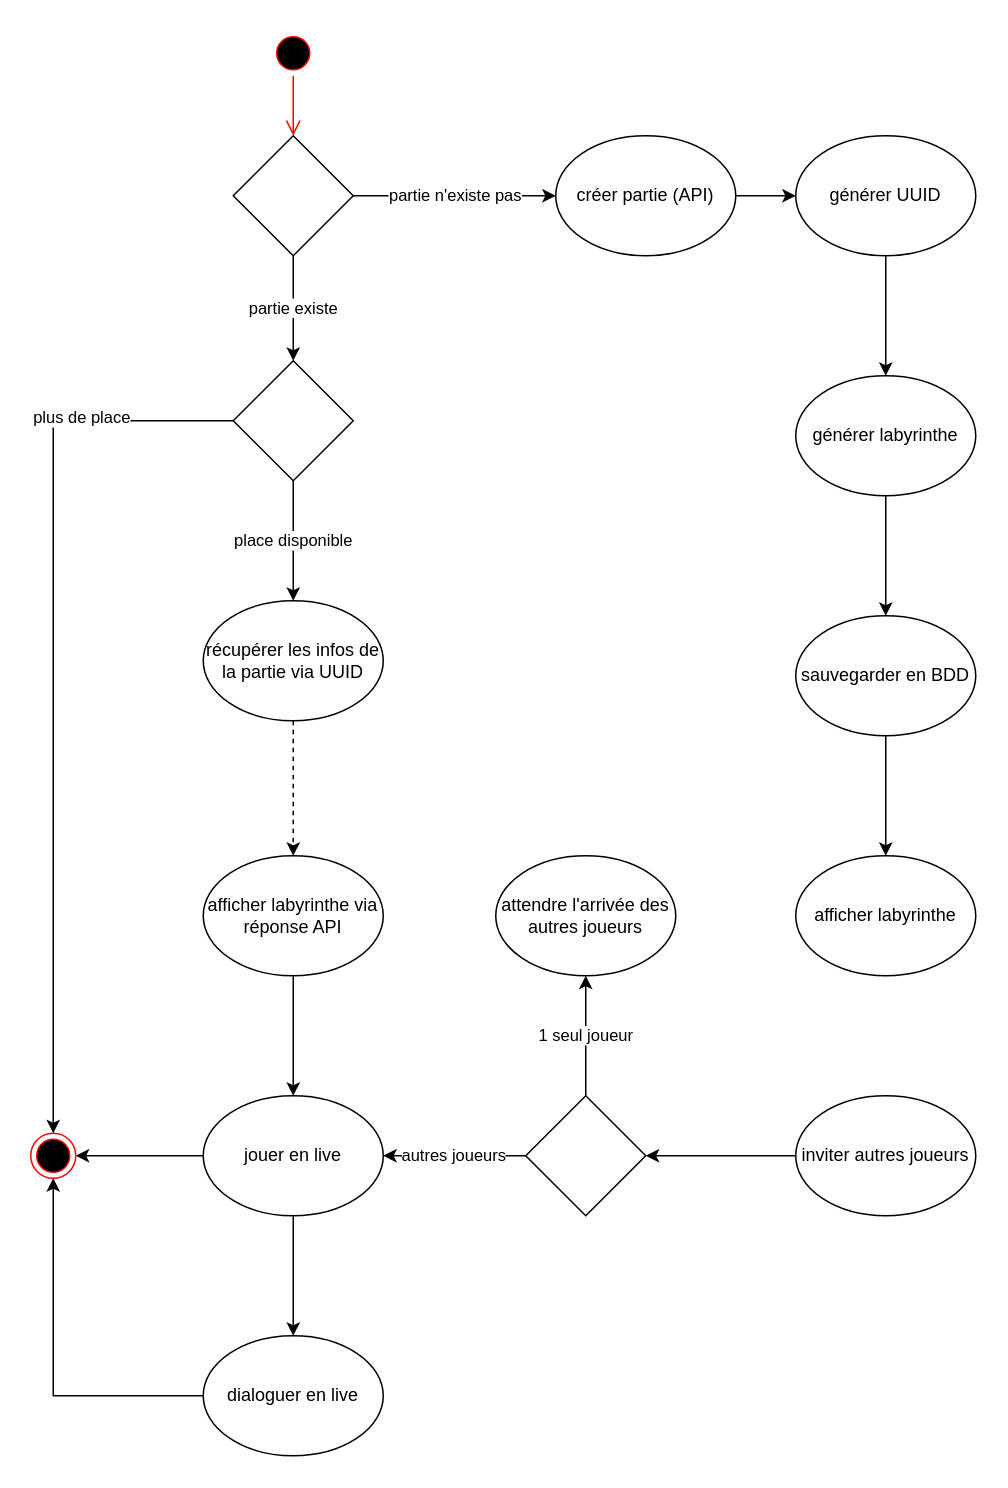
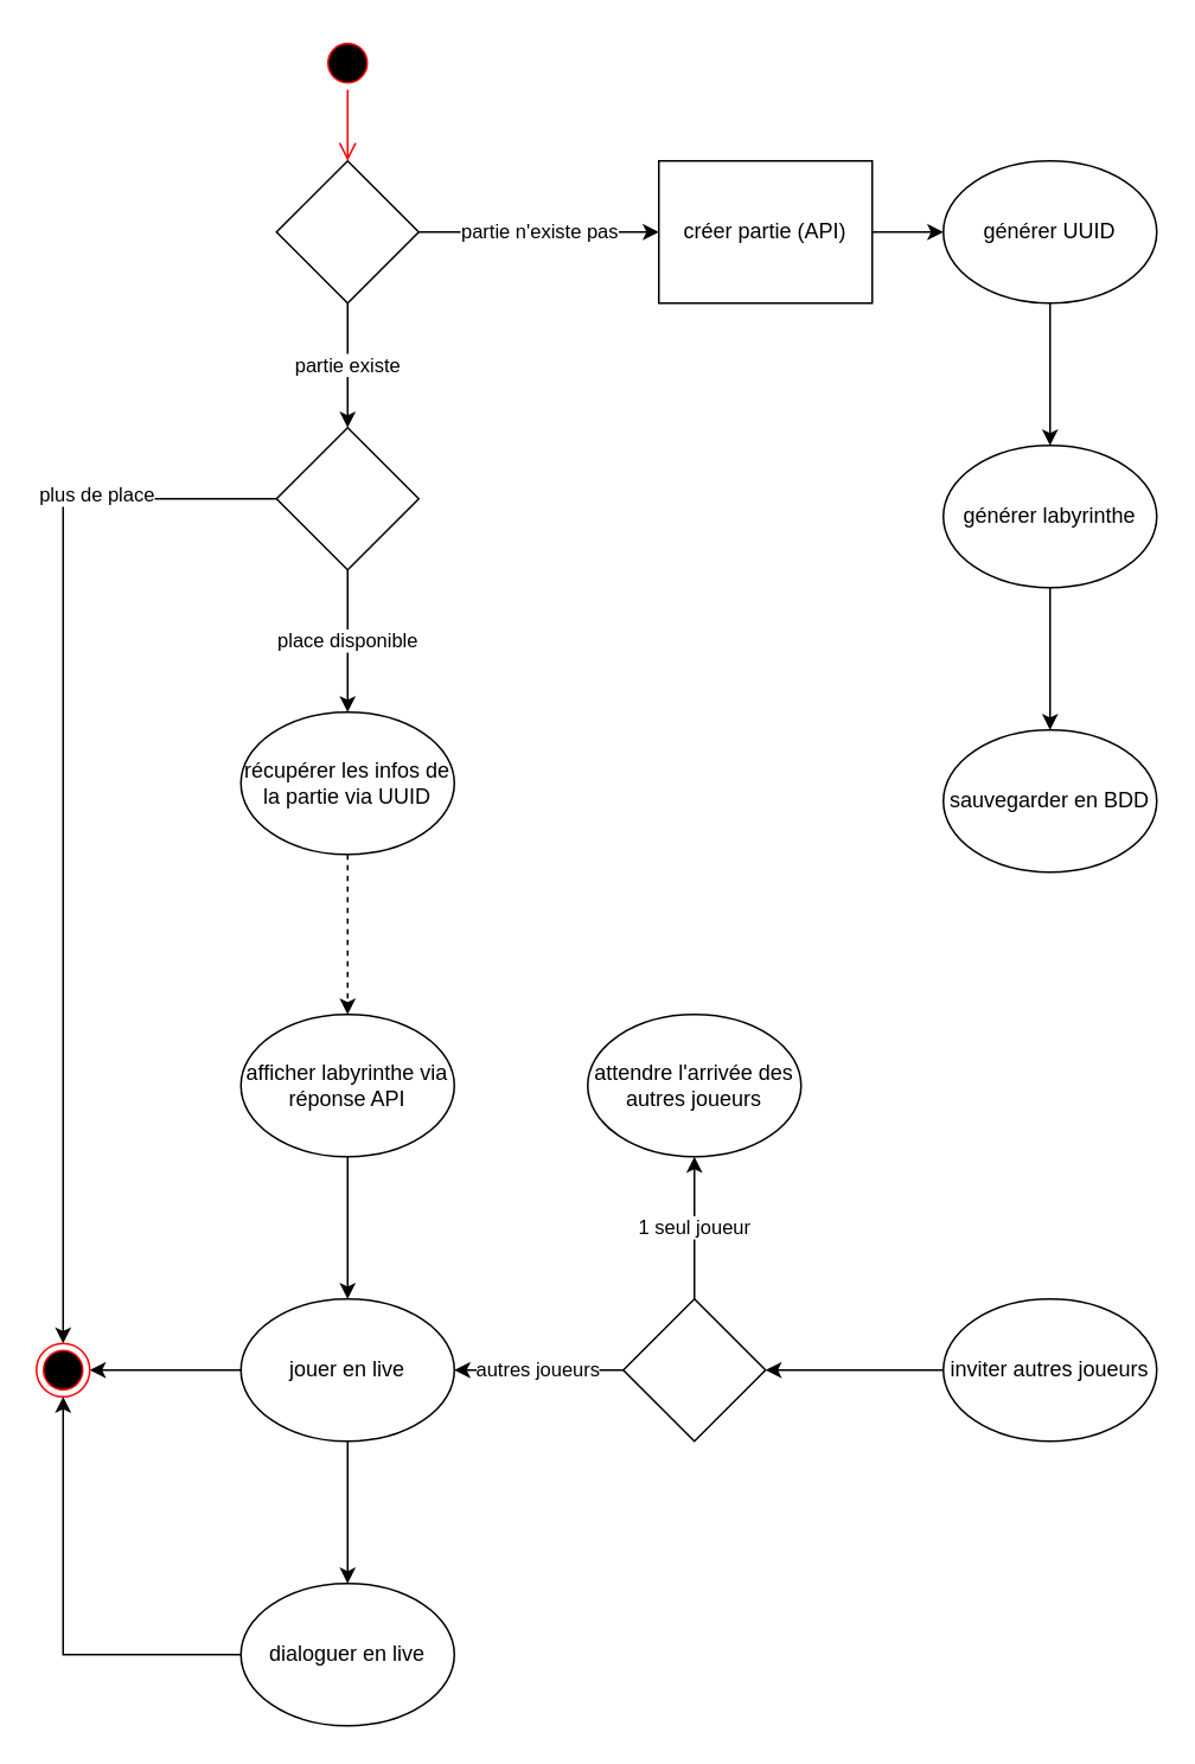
  <mxCell id="0" />
  <mxCell id="1" parent="0" />
  <mxCell id="2" value="" style="ellipse;html=1;shape=startState;fillColor=#000000;strokeColor=#ff0000;" parent="1" vertex="1"><mxGeometry x="180" y="20" width="30" height="30" as="geometry" /></mxCell>
  <mxCell id="3" value="" style="edgeStyle=orthogonalEdgeStyle;html=1;verticalAlign=bottom;endArrow=open;endSize=8;strokeColor=#ff0000;" parent="1" source="2" target="31" edge="1"><mxGeometry relative="1" as="geometry"><mxPoint x="195" y="90" as="targetPoint" /></mxGeometry></mxCell>
  <mxCell id="4" value="" style="edgeStyle=orthogonalEdgeStyle;rounded=0;orthogonalLoop=1;jettySize=auto;html=1;" parent="1" source="5" target="9" edge="1"><mxGeometry relative="1" as="geometry" /></mxCell>
- <mxCell id="5" value="créer partie (API)" style="ellipse;whiteSpace=wrap;html=1;" parent="1" vertex="1"><mxGeometry x="370" y="90" width="120" height="80" as="geometry" /></mxCell>
+ <mxCell id="5" value="créer partie (API)" style="whiteSpace=wrap;html=1;rounded=0;" parent="1" vertex="1"><mxGeometry x="370" y="90" width="120" height="80" as="geometry" /></mxCell>
  <mxCell id="6" value="" style="edgeStyle=orthogonalEdgeStyle;rounded=0;orthogonalLoop=1;jettySize=auto;html=1;dashed=1;" parent="1" source="7" target="15" edge="1"><mxGeometry relative="1" as="geometry" /></mxCell>
  <mxCell id="7" value="récupérer les infos de la partie via UUID" style="ellipse;whiteSpace=wrap;html=1;" parent="1" vertex="1"><mxGeometry x="135" y="400" width="120" height="80" as="geometry" /></mxCell>
  <mxCell id="8" value="" style="edgeStyle=orthogonalEdgeStyle;rounded=0;orthogonalLoop=1;jettySize=auto;html=1;" parent="1" source="9" target="11" edge="1"><mxGeometry relative="1" as="geometry" /></mxCell>
  <mxCell id="9" value="générer UUID" style="ellipse;whiteSpace=wrap;html=1;" parent="1" vertex="1"><mxGeometry x="530" y="90" width="120" height="80" as="geometry" /></mxCell>
  <mxCell id="10" value="" style="edgeStyle=orthogonalEdgeStyle;rounded=0;orthogonalLoop=1;jettySize=auto;html=1;" parent="1" source="11" target="13" edge="1"><mxGeometry relative="1" as="geometry" /></mxCell>
  <mxCell id="11" value="générer labyrinthe" style="ellipse;whiteSpace=wrap;html=1;" parent="1" vertex="1"><mxGeometry x="530" y="250" width="120" height="80" as="geometry" /></mxCell>
- <mxCell id="12" value="" style="edgeStyle=orthogonalEdgeStyle;rounded=0;orthogonalLoop=1;jettySize=auto;html=1;" parent="1" source="13" target="16" edge="1"><mxGeometry relative="1" as="geometry" /></mxCell>
  <mxCell id="13" value="sauvegarder en BDD" style="ellipse;whiteSpace=wrap;html=1;" parent="1" vertex="1"><mxGeometry x="530" y="410" width="120" height="80" as="geometry" /></mxCell>
  <mxCell id="14" style="edgeStyle=orthogonalEdgeStyle;rounded=0;orthogonalLoop=1;jettySize=auto;html=1;entryX=0.5;entryY=0;entryDx=0;entryDy=0;" parent="1" source="15" target="24" edge="1"><mxGeometry relative="1" as="geometry" /></mxCell>
  <mxCell id="15" value="afficher labyrinthe via réponse API" style="ellipse;whiteSpace=wrap;html=1;" parent="1" vertex="1"><mxGeometry x="135" y="570" width="120" height="80" as="geometry" /></mxCell>
- <mxCell id="16" value="&lt;div&gt;afficher labyrinthe&lt;/div&gt;" style="ellipse;whiteSpace=wrap;html=1;" parent="1" vertex="1"><mxGeometry x="530" y="570" width="120" height="80" as="geometry" /></mxCell>
  <mxCell id="17" value="" style="edgeStyle=orthogonalEdgeStyle;rounded=0;orthogonalLoop=1;jettySize=auto;html=1;" parent="1" source="18" target="21" edge="1"><mxGeometry relative="1" as="geometry" /></mxCell>
  <mxCell id="18" value="inviter autres joueurs" style="ellipse;whiteSpace=wrap;html=1;" parent="1" vertex="1"><mxGeometry x="530" y="730" width="120" height="80" as="geometry" /></mxCell>
  <mxCell id="19" value="autres joueurs" style="edgeStyle=orthogonalEdgeStyle;rounded=0;orthogonalLoop=1;jettySize=auto;html=1;" parent="1" source="21" target="24" edge="1"><mxGeometry relative="1" as="geometry" /></mxCell>
  <mxCell id="20" value="1 seul joueur" style="edgeStyle=orthogonalEdgeStyle;rounded=0;orthogonalLoop=1;jettySize=auto;html=1;" parent="1" source="21" target="25" edge="1"><mxGeometry relative="1" as="geometry" /></mxCell>
  <mxCell id="21" value="" style="rhombus;whiteSpace=wrap;html=1;" parent="1" vertex="1"><mxGeometry x="350" y="730" width="80" height="80" as="geometry" /></mxCell>
  <mxCell id="22" style="edgeStyle=orthogonalEdgeStyle;rounded=0;orthogonalLoop=1;jettySize=auto;html=1;entryX=1;entryY=0.5;entryDx=0;entryDy=0;" parent="1" source="24" target="26" edge="1"><mxGeometry relative="1" as="geometry" /></mxCell>
  <mxCell id="23" value="" style="edgeStyle=orthogonalEdgeStyle;rounded=0;orthogonalLoop=1;jettySize=auto;html=1;" parent="1" source="24" target="28" edge="1"><mxGeometry relative="1" as="geometry" /></mxCell>
  <mxCell id="24" value="jouer en live" style="ellipse;whiteSpace=wrap;html=1;" parent="1" vertex="1"><mxGeometry x="135" y="730" width="120" height="80" as="geometry" /></mxCell>
  <mxCell id="25" value="attendre l'arrivée des autres joueurs" style="ellipse;whiteSpace=wrap;html=1;" parent="1" vertex="1"><mxGeometry x="330" y="570" width="120" height="80" as="geometry" /></mxCell>
  <mxCell id="26" value="" style="ellipse;html=1;shape=endState;fillColor=#000000;strokeColor=#ff0000;" parent="1" vertex="1"><mxGeometry x="20" y="755" width="30" height="30" as="geometry" /></mxCell>
  <mxCell id="27" style="edgeStyle=orthogonalEdgeStyle;rounded=0;orthogonalLoop=1;jettySize=auto;html=1;entryX=0.5;entryY=1;entryDx=0;entryDy=0;" parent="1" source="28" target="26" edge="1"><mxGeometry relative="1" as="geometry" /></mxCell>
  <mxCell id="28" value="dialoguer en live" style="ellipse;whiteSpace=wrap;html=1;" parent="1" vertex="1"><mxGeometry x="135" y="890" width="120" height="80" as="geometry" /></mxCell>
  <mxCell id="29" value="partie n'existe pas" style="edgeStyle=orthogonalEdgeStyle;rounded=0;orthogonalLoop=1;jettySize=auto;html=1;" parent="1" source="31" target="5" edge="1"><mxGeometry relative="1" as="geometry" /></mxCell>
  <mxCell id="30" value="partie existe" style="edgeStyle=orthogonalEdgeStyle;rounded=0;orthogonalLoop=1;jettySize=auto;html=1;" parent="1" source="31" target="35" edge="1"><mxGeometry relative="1" as="geometry" /></mxCell>
  <mxCell id="31" value="" style="rhombus;whiteSpace=wrap;html=1;" parent="1" vertex="1"><mxGeometry x="155" y="90" width="80" height="80" as="geometry" /></mxCell>
  <mxCell id="32" value="place disponible" style="edgeStyle=orthogonalEdgeStyle;rounded=0;orthogonalLoop=1;jettySize=auto;html=1;" parent="1" source="35" target="7" edge="1"><mxGeometry relative="1" as="geometry" /></mxCell>
  <mxCell id="33" style="edgeStyle=orthogonalEdgeStyle;rounded=0;orthogonalLoop=1;jettySize=auto;html=1;entryX=0.5;entryY=0;entryDx=0;entryDy=0;" parent="1" source="35" target="26" edge="1"><mxGeometry relative="1" as="geometry" /></mxCell>
  <mxCell id="34" value="plus de place" style="edgeLabel;html=1;align=center;verticalAlign=middle;resizable=0;points=[];" parent="33" vertex="1" connectable="0"><mxGeometry x="-0.657" y="-3" relative="1" as="geometry"><mxPoint as="offset" /></mxGeometry></mxCell>
  <mxCell id="35" value="" style="rhombus;whiteSpace=wrap;html=1;" parent="1" vertex="1"><mxGeometry x="155" y="240" width="80" height="80" as="geometry" /></mxCell>
